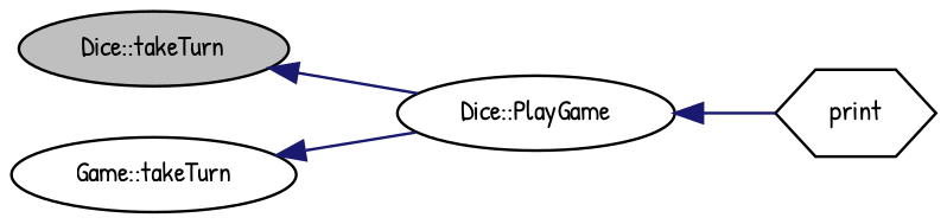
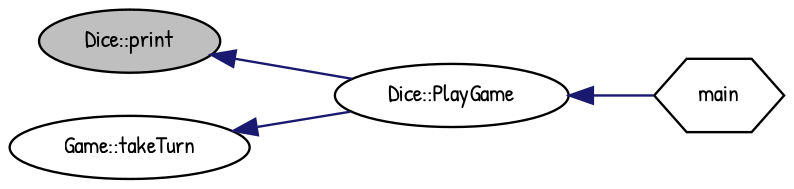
  digraph {
    fontname="Patrick Hand"
    rankdir=LR
    node [color=black fillcolor=white fontname="Patrick Hand" fontsize=10 shape=ellipse style=filled]
    edge [color=midnightblue dir=back fontname="Patrick Hand" fontsize=10 labelfontname=FreeSans labelfontsize=10 style=solid]
-   n1 [fillcolor=grey75 fontcolor=black height=0.2 label="Dice::takeTurn" width=0.4]
+   n1 [fillcolor=grey75 fontcolor=black height=0.2 label="Dice::print" width=0.4]
    n2 [height=0.2 label="Dice::PlayGame" width=0.4]
-   n3 [height=0.2 label=print shape=hexagon width=0.4]
+   n3 [height=0.2 label=main shape=hexagon width=0.4]
    n4 [height=0.2 label="Game::takeTurn" width=0.4]
    n1 -> n2
    n2 -> n3
    n4 -> n2
  }
